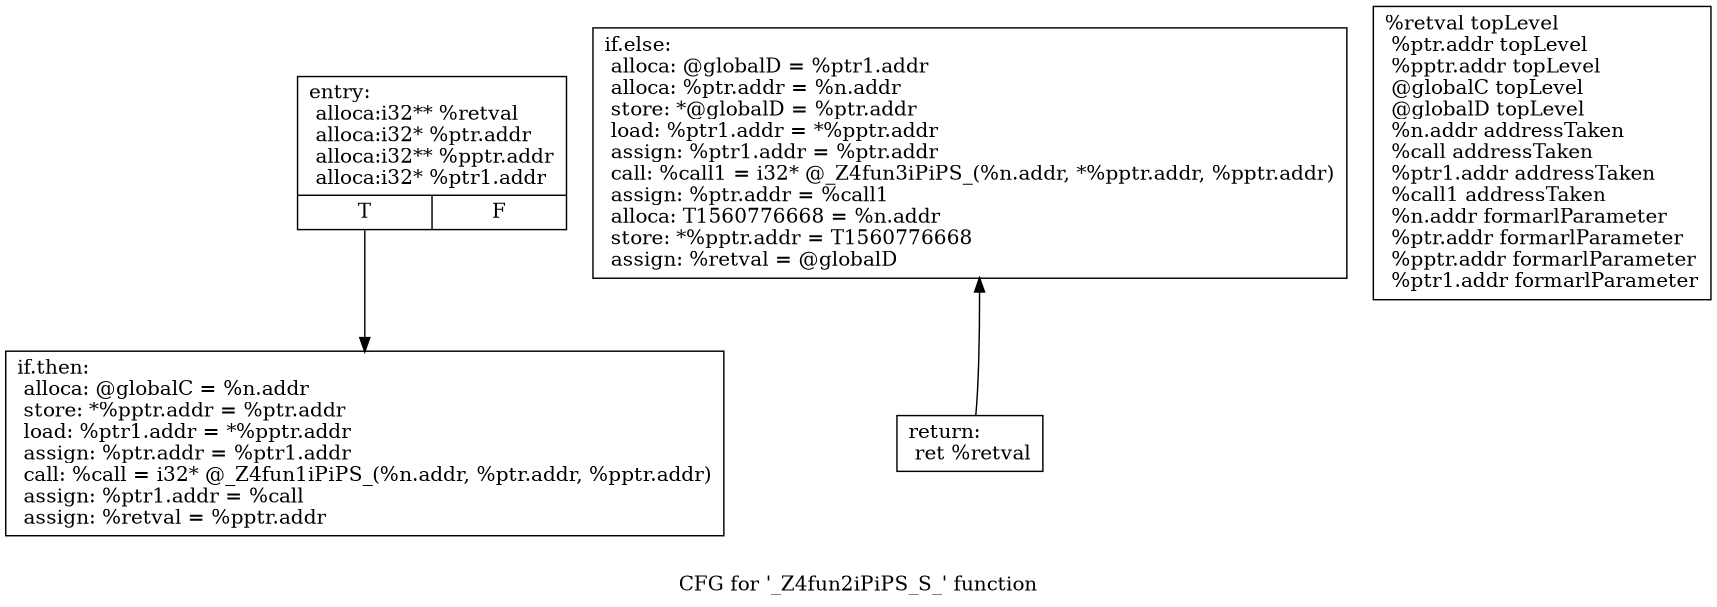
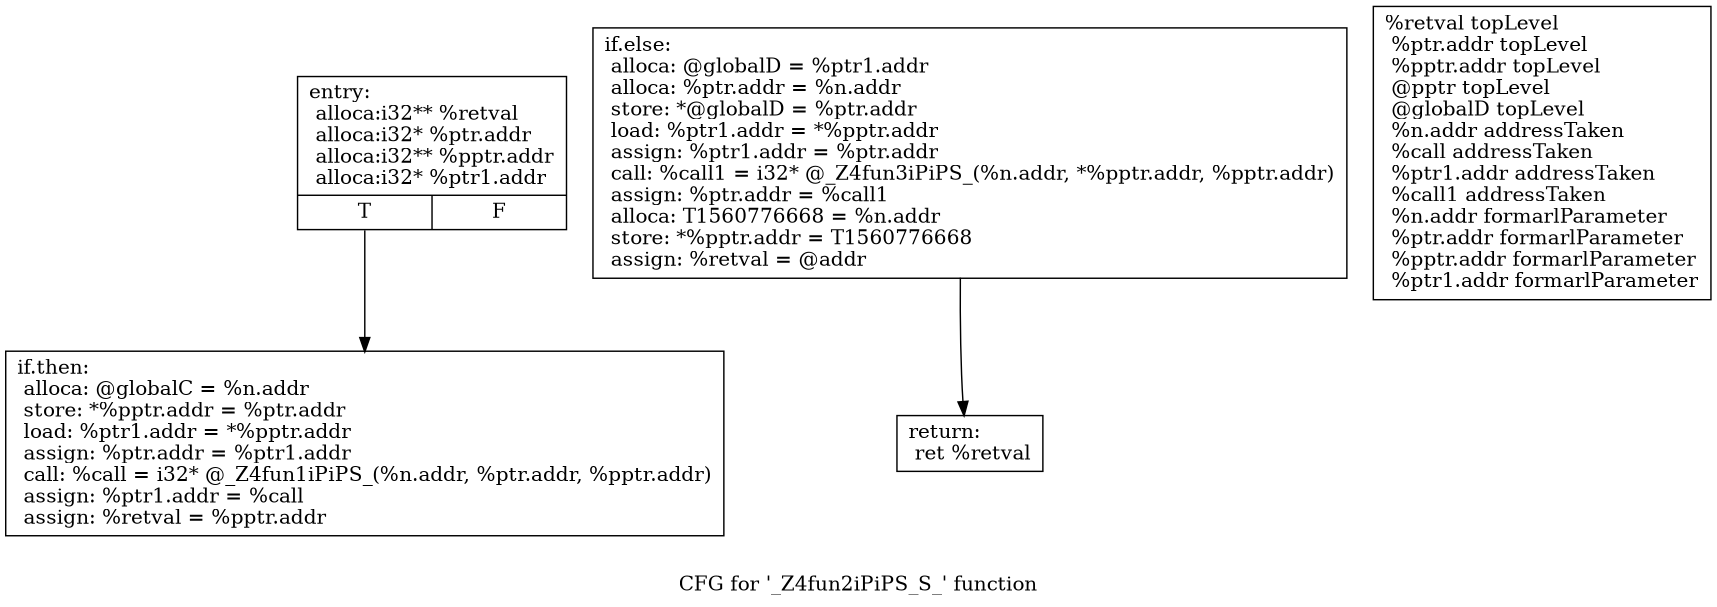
  digraph {
    label="CFG for '_Z4fun2iPiPS_S_' function"
    node [shape=record]
    n1 [label="{entry:\l alloca:i32** %retval\l alloca:i32* %ptr.addr\l alloca:i32** %pptr.addr\l alloca:i32* %ptr1.addr\l |{<s0>T|<s1>F}}"]
    n2 [label="{if.then:                                          \l alloca: @globalC = %n.addr\l store: *%pptr.addr = %ptr.addr\l load: %ptr1.addr = *%pptr.addr\l assign: %ptr.addr = %ptr1.addr\l call: %call = i32* @_Z4fun1iPiPS_(%n.addr, %ptr.addr, %pptr.addr)\l assign: %ptr1.addr = %call\l assign: %retval = %pptr.addr\l }"]
-   n3 [label="{if.else:                                          \l alloca: @globalD = %ptr1.addr\l alloca: %ptr.addr = %n.addr\l store: *@globalD = %ptr.addr\l load: %ptr1.addr = *%pptr.addr\l assign: %ptr1.addr = %ptr.addr\l call: %call1 = i32* @_Z4fun3iPiPS_(%n.addr, *%pptr.addr, %pptr.addr)\l assign: %ptr.addr = %call1\l alloca: T1560776668 = %n.addr\l store: *%pptr.addr = T1560776668\l assign: %retval = @globalD\l }"]
+   n3 [label="{if.else:                                          \l alloca: @globalD = %ptr1.addr\l alloca: %ptr.addr = %n.addr\l store: *@globalD = %ptr.addr\l load: %ptr1.addr = *%pptr.addr\l assign: %ptr1.addr = %ptr.addr\l call: %call1 = i32* @_Z4fun3iPiPS_(%n.addr, *%pptr.addr, %pptr.addr)\l assign: %ptr.addr = %call1\l alloca: T1560776668 = %n.addr\l store: *%pptr.addr = T1560776668\l assign: %retval = @addr\l }"]
    n4 [label="{return:                                           \l ret %retval\l }"]
-   n5 [label="{%retval topLevel\l %ptr.addr topLevel\l %pptr.addr topLevel\l @globalC topLevel\l @globalD topLevel\l %n.addr addressTaken\l %call addressTaken\l %ptr1.addr addressTaken\l %call1 addressTaken\l %n.addr formarlParameter\l %ptr.addr formarlParameter\l %pptr.addr formarlParameter\l %ptr1.addr formarlParameter\l }"]
+   n5 [label="{%retval topLevel\l %ptr.addr topLevel\l %pptr.addr topLevel\l @pptr topLevel\l @globalD topLevel\l %n.addr addressTaken\l %call addressTaken\l %ptr1.addr addressTaken\l %call1 addressTaken\l %n.addr formarlParameter\l %ptr.addr formarlParameter\l %pptr.addr formarlParameter\l %ptr1.addr formarlParameter\l }"]
    n1 -> n2 [tailport=s0]
-   n4 -> n3
+   n3 -> n4
  }
